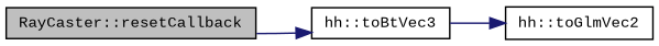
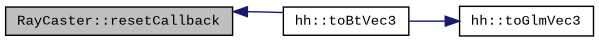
  digraph {
    fontname="Liberation Mono"
    rankdir=LR
    node [color=black fillcolor=white fontname="Liberation Mono" fontsize=10 shape=record style=filled]
    edge [color=midnightblue fontname="Liberation Mono" fontsize=10 labelfontname=Helvetica labelfontsize=10 style=solid]
    n1 [fillcolor=grey75 fontcolor=black height=0.2 label="RayCaster::resetCallback" width=0.4]
    n2 [height=0.2 label="hh::toBtVec3" width=0.4]
-   n3 [height=0.2 label="hh::toGlmVec2" width=0.4]
-   n1 -> n2
+   n3 [height=0.2 label="hh::toGlmVec3" width=0.4]
+   n2 -> n1
    n2 -> n3
  }
